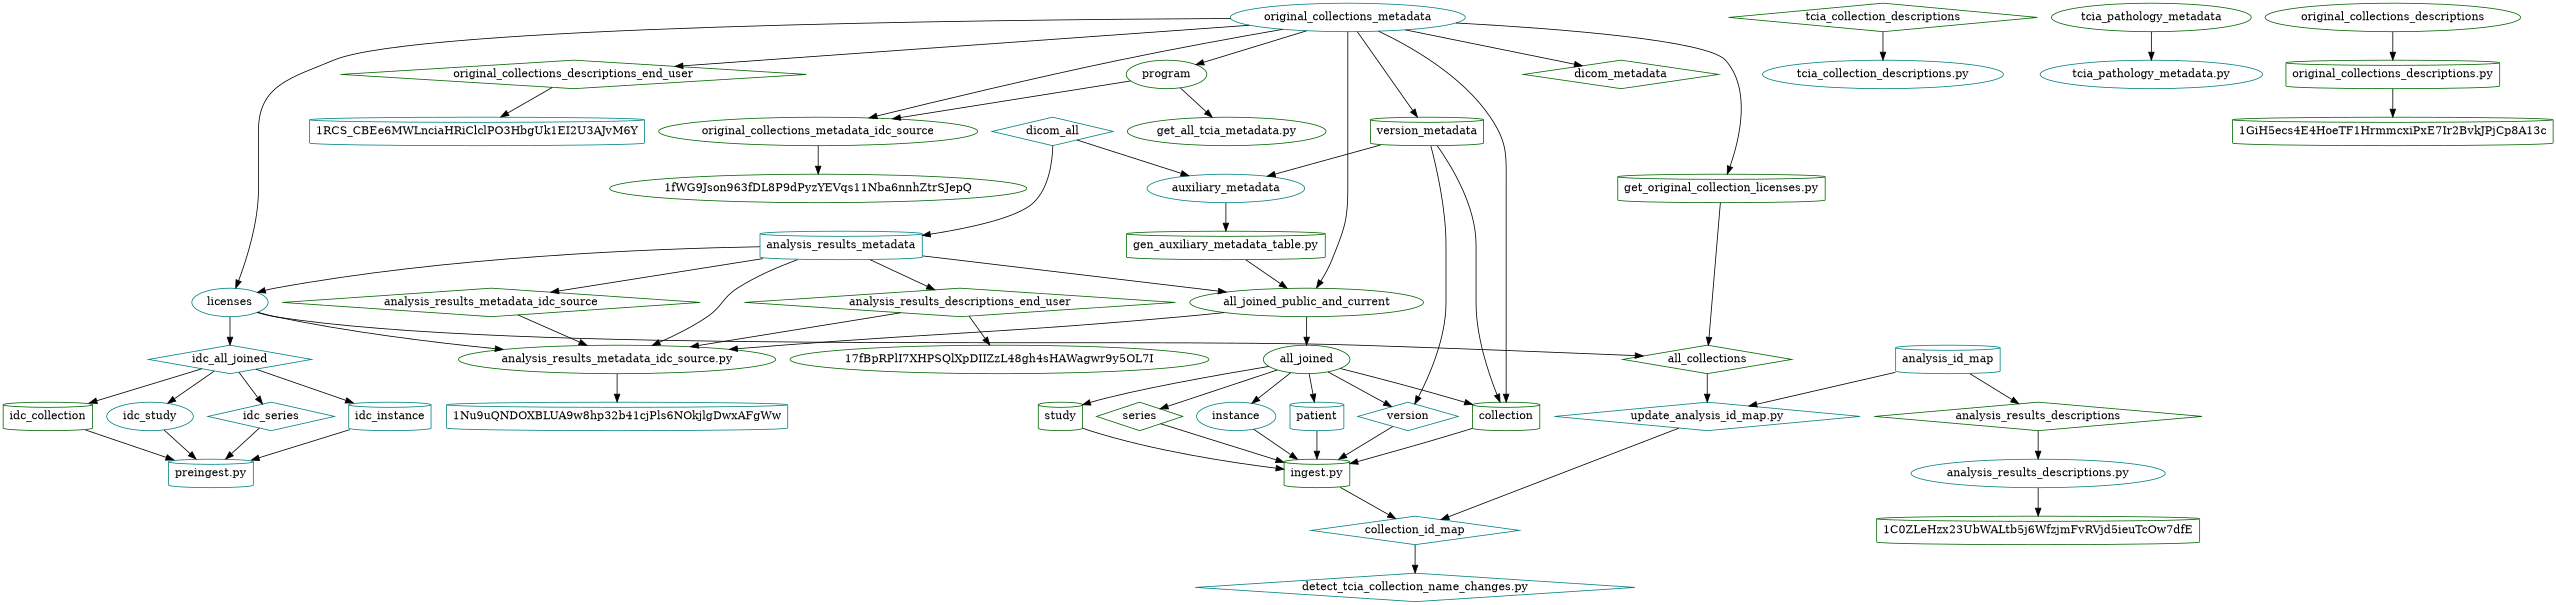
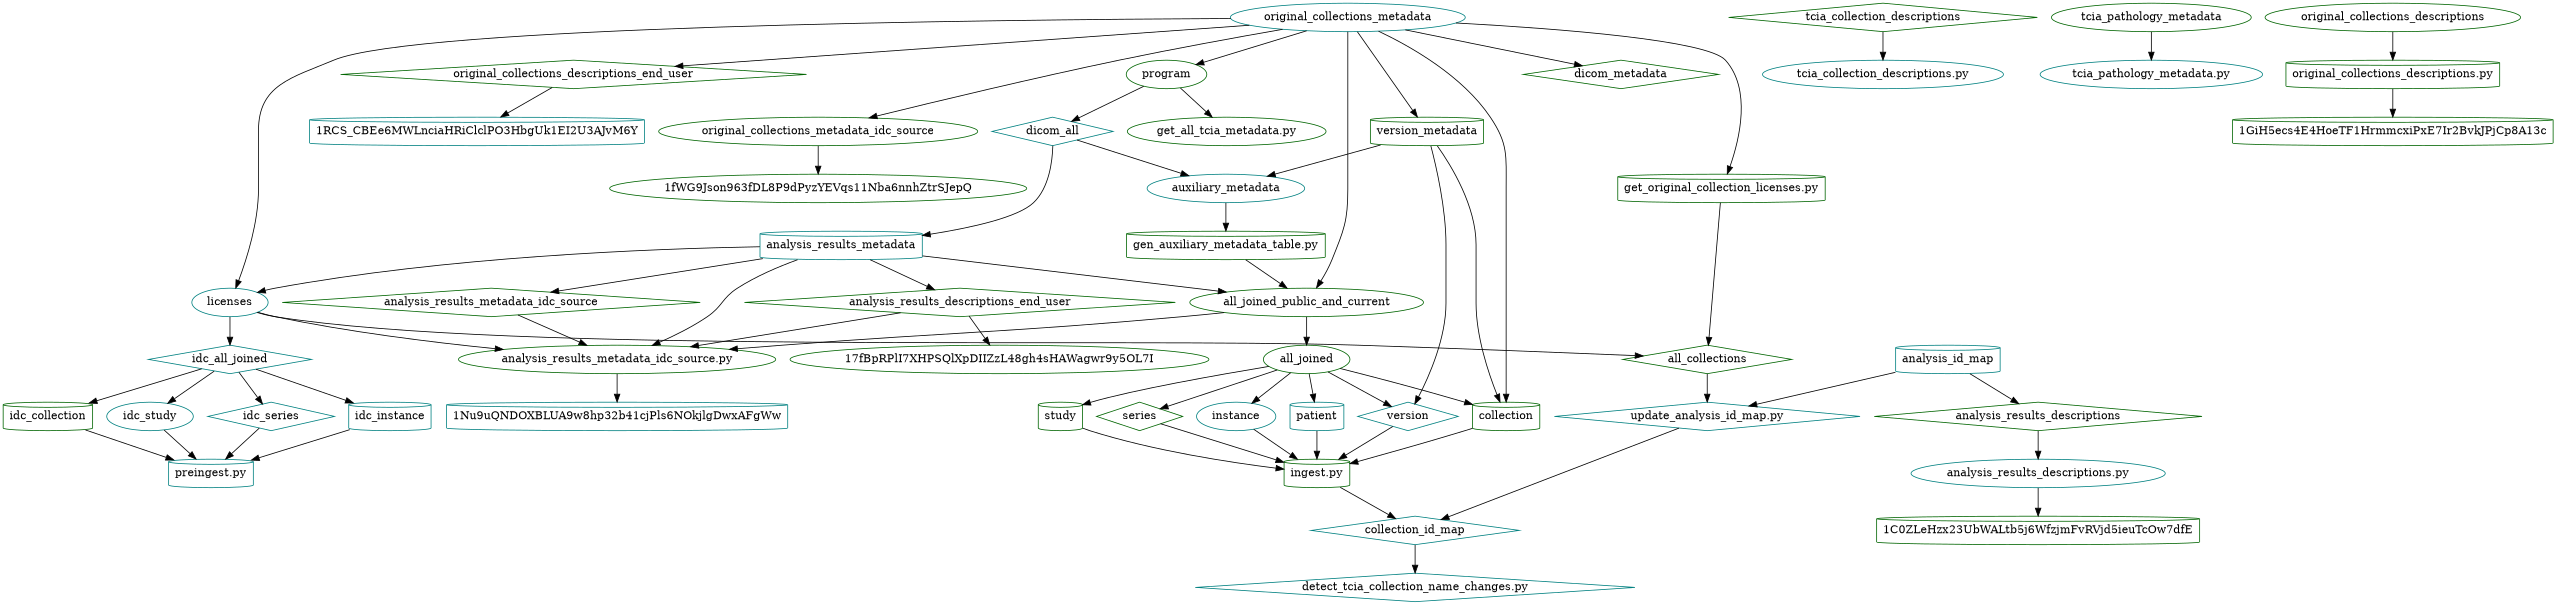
  digraph {
    ration=0.6
    node [color=darkgreen shape=ellipse]
    dicom_all [color=teal shape=diamond]
    analysis_results_metadata [color=teal shape=cylinder]
    auxiliary_metadata [color=teal]
    licenses [color=teal]
    all_joined_public_and_current
    analysis_results_descriptions_end_user [shape=diamond]
    analysis_results_metadata_idc_source [shape=diamond]
    "analysis_results_metadata_idc_source.py"
    "gen_auxiliary_metadata_table.py" [shape=cylinder]
    all_collections [shape=diamond]
    idc_all_joined [color=teal shape=diamond]
    all_joined
    "17fBpRPlI7XHPSQlXpDIIZzL48gh4sHAWagwr9y5OL7I"
    "1Nu9uQNDOXBLUA9w8hp32b41cjPls6NOkjlgDwxAFgWw" [color=teal shape=cylinder]
    original_collections_descriptions_end_user [shape=diamond]
    "1RCS_CBEe6MWLnciaHRiClclPO3HbgUk1EI2U3AJvM6Y" [color=teal shape=cylinder]
    original_collections_metadata_idc_source
    "1fWG9Json963fDL8P9dPyzYEVqs11Nba6nnhZtrSJepQ"
    program
    "get_all_tcia_metadata.py"
    version_metadata [shape=cylinder]
    version [color=teal shape=diamond]
    collection [shape=cylinder]
    "ingest.py" [shape=cylinder]
    collection_id_map [color=teal shape=diamond]
    "update_analysis_id_map.py" [color=teal shape=diamond]
    idc_collection [shape=cylinder]
    idc_study [color=teal]
    idc_series [color=teal shape=diamond]
    idc_instance [color=teal shape=cylinder]
    "preingest.py" [color=teal shape=cylinder]
    original_collections_metadata [color=teal]
    dicom_metadata [shape=diamond]
    "get_original_collection_licenses.py" [shape=cylinder]
    patient [color=teal shape=cylinder]
    study [shape=cylinder]
    series [shape=diamond]
    instance [color=teal]
    analysis_id_map [color=teal shape=cylinder]
    analysis_results_descriptions [shape=diamond]
    "analysis_results_descriptions.py" [color=teal]
    "detect_tcia_collection_name_changes.py" [color=teal shape=diamond]
    "1C0ZLeHzx23UbWALtb5j6WfzjmFvRVjd5ieuTcOw7dfE" [shape=cylinder]
    tcia_collection_descriptions [shape=diamond]
    "tcia_collection_descriptions.py" [color=teal]
    "tcia_pathology_metadata.py" [color=teal]
    tcia_pathology_metadata
    "original_collections_descriptions.py" [shape=cylinder]
    original_collections_descriptions
    "1GiH5ecs4E4HoeTF1HrmmcxiPxE7Ir2BvkJPjCp8A13c" [shape=cylinder]
    dicom_all -> analysis_results_metadata
    dicom_all -> auxiliary_metadata
    analysis_results_metadata -> licenses
    analysis_results_metadata -> all_joined_public_and_current
    analysis_results_metadata -> analysis_results_descriptions_end_user
    analysis_results_metadata -> analysis_results_metadata_idc_source
    analysis_results_metadata -> "analysis_results_metadata_idc_source.py"
    auxiliary_metadata -> "gen_auxiliary_metadata_table.py"
    licenses -> "analysis_results_metadata_idc_source.py"
    licenses -> all_collections
    licenses -> idc_all_joined
    all_joined_public_and_current -> "analysis_results_metadata_idc_source.py"
    all_joined_public_and_current -> all_joined
    analysis_results_descriptions_end_user -> "analysis_results_metadata_idc_source.py"
    analysis_results_descriptions_end_user -> "17fBpRPlI7XHPSQlXpDIIZzL48gh4sHAWagwr9y5OL7I"
    analysis_results_metadata_idc_source -> "analysis_results_metadata_idc_source.py"
    "analysis_results_metadata_idc_source.py" -> "1Nu9uQNDOXBLUA9w8hp32b41cjPls6NOkjlgDwxAFgWw"
    "gen_auxiliary_metadata_table.py" -> all_joined_public_and_current
    all_collections -> "update_analysis_id_map.py"
    idc_all_joined -> idc_collection
    idc_all_joined -> idc_study
    idc_all_joined -> idc_series
    idc_all_joined -> idc_instance
    all_joined -> version
    all_joined -> collection
    all_joined -> patient
    all_joined -> study
    all_joined -> series
    all_joined -> instance
    original_collections_descriptions_end_user -> "1RCS_CBEe6MWLnciaHRiClclPO3HbgUk1EI2U3AJvM6Y"
    original_collections_metadata_idc_source -> "1fWG9Json963fDL8P9dPyzYEVqs11Nba6nnhZtrSJepQ"
-   program -> original_collections_metadata_idc_source
+   program -> dicom_all
    program -> "get_all_tcia_metadata.py"
    version_metadata -> auxiliary_metadata
    version_metadata -> version
    version_metadata -> collection
    version -> "ingest.py"
    collection -> "ingest.py"
    "ingest.py" -> collection_id_map
    collection_id_map -> "detect_tcia_collection_name_changes.py"
    "update_analysis_id_map.py" -> collection_id_map
    idc_collection -> "preingest.py"
    idc_study -> "preingest.py"
    idc_series -> "preingest.py"
    idc_instance -> "preingest.py"
    original_collections_metadata -> licenses
    original_collections_metadata -> all_joined_public_and_current
    original_collections_metadata -> original_collections_descriptions_end_user
    original_collections_metadata -> original_collections_metadata_idc_source
    original_collections_metadata -> program
    original_collections_metadata -> version_metadata
    original_collections_metadata -> collection
    original_collections_metadata -> dicom_metadata
    original_collections_metadata -> "get_original_collection_licenses.py"
    "get_original_collection_licenses.py" -> all_collections
    patient -> "ingest.py"
    study -> "ingest.py"
    series -> "ingest.py"
    instance -> "ingest.py"
    analysis_id_map -> "update_analysis_id_map.py"
    analysis_id_map -> analysis_results_descriptions
    analysis_results_descriptions -> "analysis_results_descriptions.py"
    "analysis_results_descriptions.py" -> "1C0ZLeHzx23UbWALtb5j6WfzjmFvRVjd5ieuTcOw7dfE"
    tcia_collection_descriptions -> "tcia_collection_descriptions.py"
    tcia_pathology_metadata -> "tcia_pathology_metadata.py"
    "original_collections_descriptions.py" -> "1GiH5ecs4E4HoeTF1HrmmcxiPxE7Ir2BvkJPjCp8A13c"
    original_collections_descriptions -> "original_collections_descriptions.py"
  }
